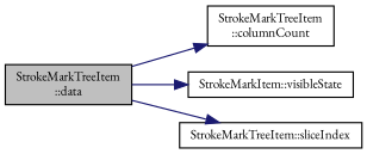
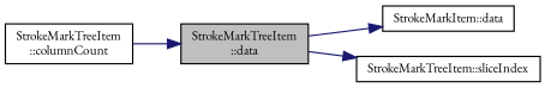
  digraph {
    fontname="EB Garamond"
    rankdir=LR
    node [color=black fillcolor=white fontname="EB Garamond" fontsize=10 shape=record style=filled]
    edge [color=midnightblue fontname="EB Garamond" fontsize=10 labelfontname=Helvetica labelfontsize=10 style=solid]
    n1 [fillcolor=grey75 fontcolor=black height=0.2 label="StrokeMarkTreeItem\l::data" width=0.4]
    n2 [height=0.2 label="StrokeMarkTreeItem\l::columnCount" width=0.4]
-   n3 [height=0.2 label="StrokeMarkItem::visibleState" width=0.4]
+   n3 [height=0.2 label="StrokeMarkItem::data" width=0.4]
    n4 [height=0.2 label="StrokeMarkTreeItem::sliceIndex" width=0.4]
-   n1 -> n2
+   n2 -> n1
    n1 -> n3
    n1 -> n4
  }
